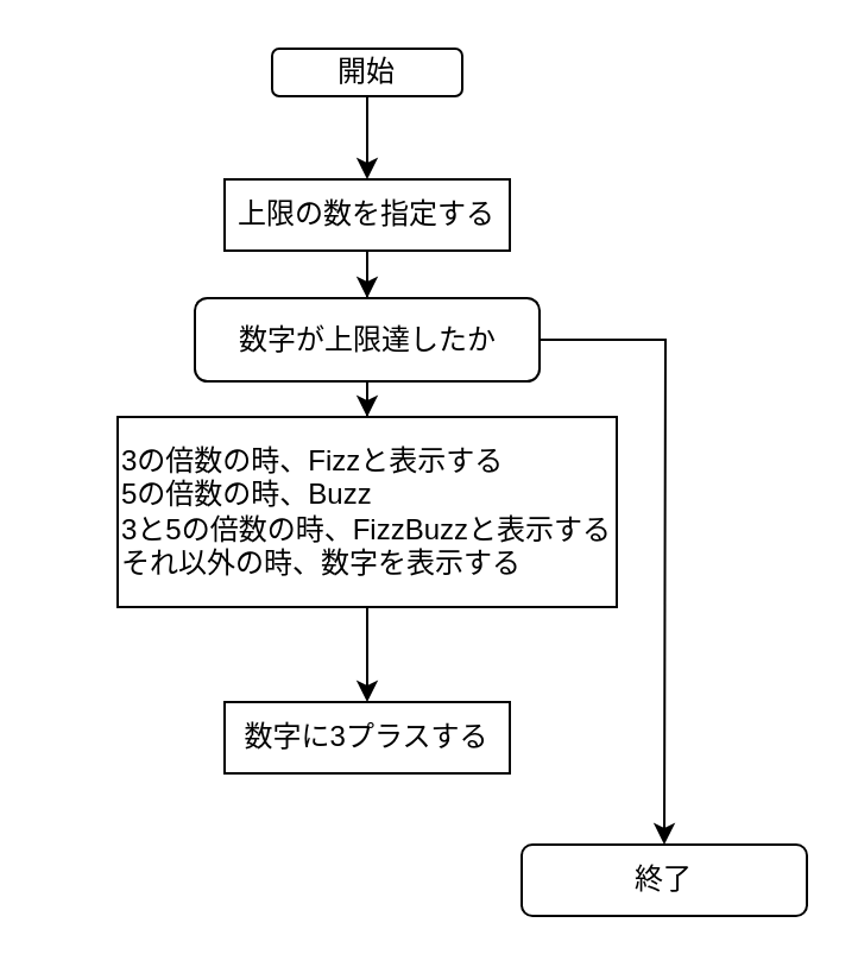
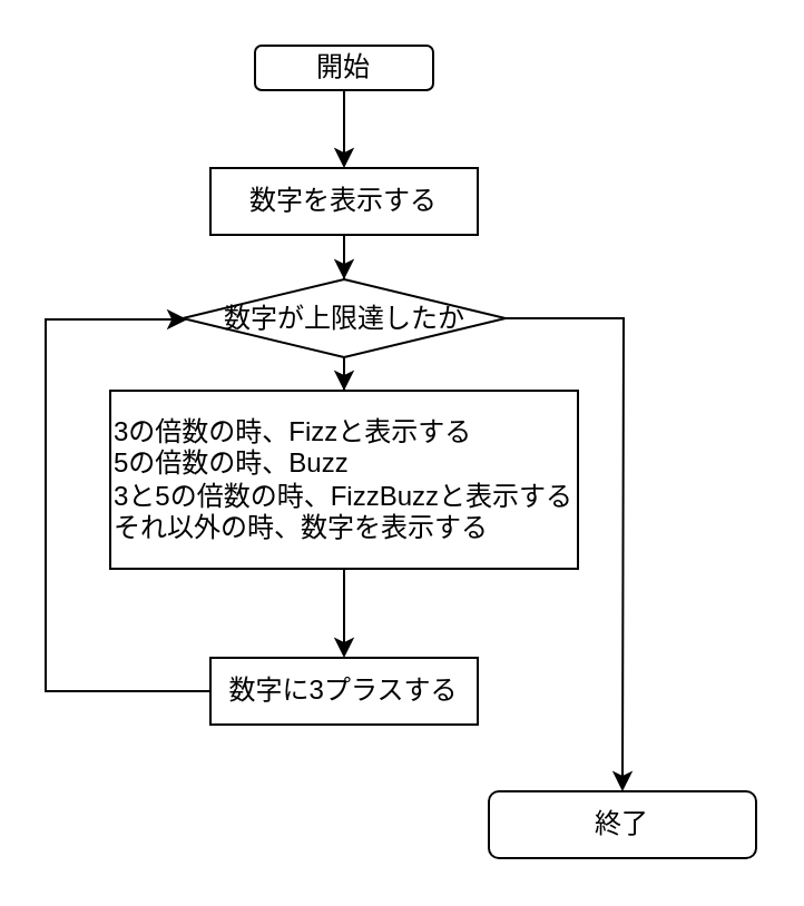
  <mxCell id="0" />
  <mxCell id="1" parent="0" />
  <mxCell id="2" value="" style="edgeStyle=orthogonalEdgeStyle;rounded=0;orthogonalLoop=1;jettySize=auto;html=1;" parent="1" source="3" target="5" edge="1"><mxGeometry relative="1" as="geometry" /></mxCell>
  <mxCell id="3" value="開始" style="rounded=1;whiteSpace=wrap;html=1;" parent="1" vertex="1"><mxGeometry x="114" y="20" width="80" height="20" as="geometry" /></mxCell>
  <mxCell id="4" value="" style="edgeStyle=orthogonalEdgeStyle;rounded=0;orthogonalLoop=1;jettySize=auto;html=1;" parent="1" source="5" target="8" edge="1"><mxGeometry relative="1" as="geometry" /></mxCell>
- <mxCell id="5" value="上限の数を指定する" style="rounded=0;whiteSpace=wrap;html=1;" parent="1" vertex="1"><mxGeometry x="94" y="75" width="120" height="30" as="geometry" /></mxCell>
+ <mxCell id="5" value="数字を表示する" style="rounded=0;whiteSpace=wrap;html=1;" parent="1" vertex="1"><mxGeometry x="94" y="75" width="120" height="30" as="geometry" /></mxCell>
  <mxCell id="6" value="" style="edgeStyle=orthogonalEdgeStyle;rounded=0;orthogonalLoop=1;jettySize=auto;html=1;" parent="1" source="8" target="10" edge="1"><mxGeometry relative="1" as="geometry" /></mxCell>
  <mxCell id="7" value="" style="edgeStyle=orthogonalEdgeStyle;rounded=0;orthogonalLoop=1;jettySize=auto;html=1;" parent="1" source="8" edge="1"><mxGeometry relative="1" as="geometry"><mxPoint x="279" y="355" as="targetPoint" /></mxGeometry></mxCell>
- <mxCell id="8" value="数字が上限達したか" style="whiteSpace=wrap;html=1;rounded=1;" parent="1" vertex="1"><mxGeometry x="81.5" y="125" width="145" height="35" as="geometry" /></mxCell>
+ <mxCell id="8" value="数字が上限達したか" style="rhombus;whiteSpace=wrap;html=1;rounded=0;" parent="1" vertex="1"><mxGeometry x="81.5" y="125" width="145" height="35" as="geometry" /></mxCell>
  <mxCell id="9" value="" style="edgeStyle=orthogonalEdgeStyle;rounded=0;orthogonalLoop=1;jettySize=auto;html=1;" parent="1" source="10" target="12" edge="1"><mxGeometry relative="1" as="geometry" /></mxCell>
  <mxCell id="10" value="3の倍数の時、Fizzと表示する&lt;div&gt;5の倍数の時、Buzz&lt;/div&gt;&lt;div&gt;3と5の倍数の時、FizzBuzzと表示する&lt;/div&gt;&lt;div&gt;それ以外の時、数字を表示する&lt;/div&gt;" style="whiteSpace=wrap;html=1;rounded=0;align=left;" parent="1" vertex="1"><mxGeometry x="49" y="175" width="210" height="80" as="geometry" /></mxCell>
+ <mxCell id="11" value="" style="edgeStyle=orthogonalEdgeStyle;rounded=0;orthogonalLoop=1;jettySize=auto;html=1;" parent="1" source="12" target="8" edge="1"><mxGeometry relative="1" as="geometry"><mxPoint x="19" y="135" as="targetPoint" /><Array as="points"><mxPoint x="20" y="310" /><mxPoint x="20" y="143" /></Array></mxGeometry></mxCell>
  <mxCell id="12" value="数字に3プラスする" style="whiteSpace=wrap;html=1;align=center;rounded=0;" parent="1" vertex="1"><mxGeometry x="94" y="295" width="120" height="30" as="geometry" /></mxCell>
  <mxCell id="13" value="終了" style="rounded=1;whiteSpace=wrap;html=1;" parent="1" vertex="1"><mxGeometry x="219" y="355" width="120" height="30" as="geometry" /></mxCell>
